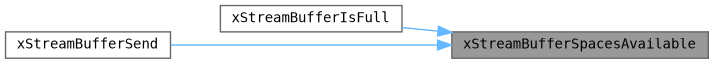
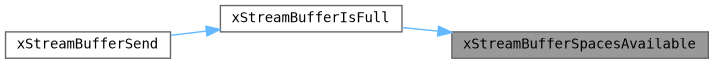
  digraph {
    fontname="DejaVu Sans Mono"
    rankdir=RL
    node [color=grey40 fillcolor=white fontname="DejaVu Sans Mono" fontsize=10 shape=box style=filled]
    edge [color=steelblue1 dir=back fontname="DejaVu Sans Mono" fontsize=10 labelfontname=Helvetica labelfontsize=10 style=solid]
    n1 [color=gray40 fillcolor=grey60 fontcolor=black height=0.2 label=xStreamBufferSpacesAvailable width=0.4]
    n2 [height=0.2 label=xStreamBufferIsFull width=0.4]
    n3 [height=0.2 label=xStreamBufferSend width=0.4]
    n1 -> n2
-   n1 -> n3
+   n2 -> n3
  }
